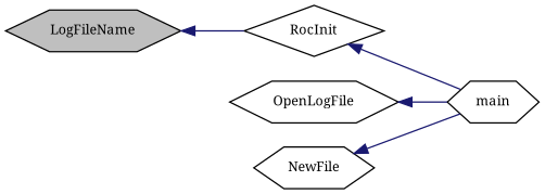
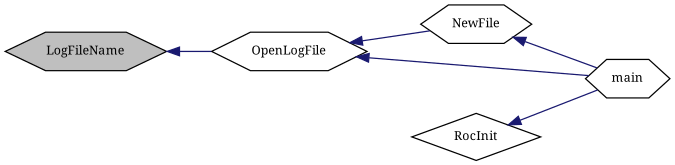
  digraph {
    fontname="Noto Serif"
    rankdir=LR
    node [color=black fillcolor=white fontname="Noto Serif" fontsize=10 shape=hexagon style=filled]
    edge [color=midnightblue dir=back fontname="Noto Serif" fontsize=10 labelfontname=Helvetica labelfontsize=10 style=solid]
    n1 [fillcolor=grey75 fontcolor=black height=0.2 label=LogFileName width=0.4]
    n2 [height=0.2 label=OpenLogFile width=0.4]
    n3 [height=0.2 label=NewFile width=0.4]
    n4 [height=0.2 label=main width=0.4]
    n5 [height=0.2 label=RocInit shape=diamond width=0.4]
-   n1 -> n5
+   n1 -> n2
+   n2 -> n3
    n2 -> n4
    n3 -> n4
    n5 -> n4
  }
